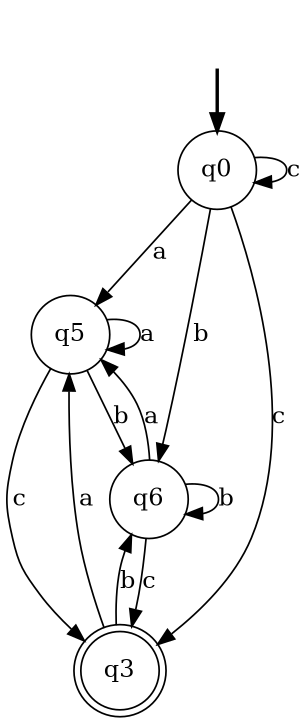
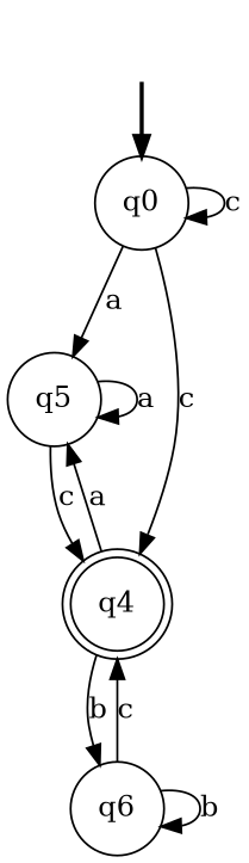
  digraph {
    node [shape=circle]
    fake [style=invisible shape=""]
    q0 [root=true]
    n3 [label=q5]
    n4 [label=q6]
-   q3 [shape=doublecircle]
+   q3 [shape=doublecircle label=q4]
    fake -> q0 [style=bold]
    q0 -> q0 [label=c]
    q0 -> n3 [label=a]
-   q0 -> n4 [label=b]
    q0 -> q3 [label=c]
    n3 -> n3 [label=a]
-   n3 -> n4 [label=b]
    n3 -> q3 [label=c]
-   n4 -> n3 [label=a]
    n4 -> n4 [label=b]
    n4 -> q3 [label=c]
    q3 -> n3 [label=a]
    q3 -> n4 [label=b]
  }
